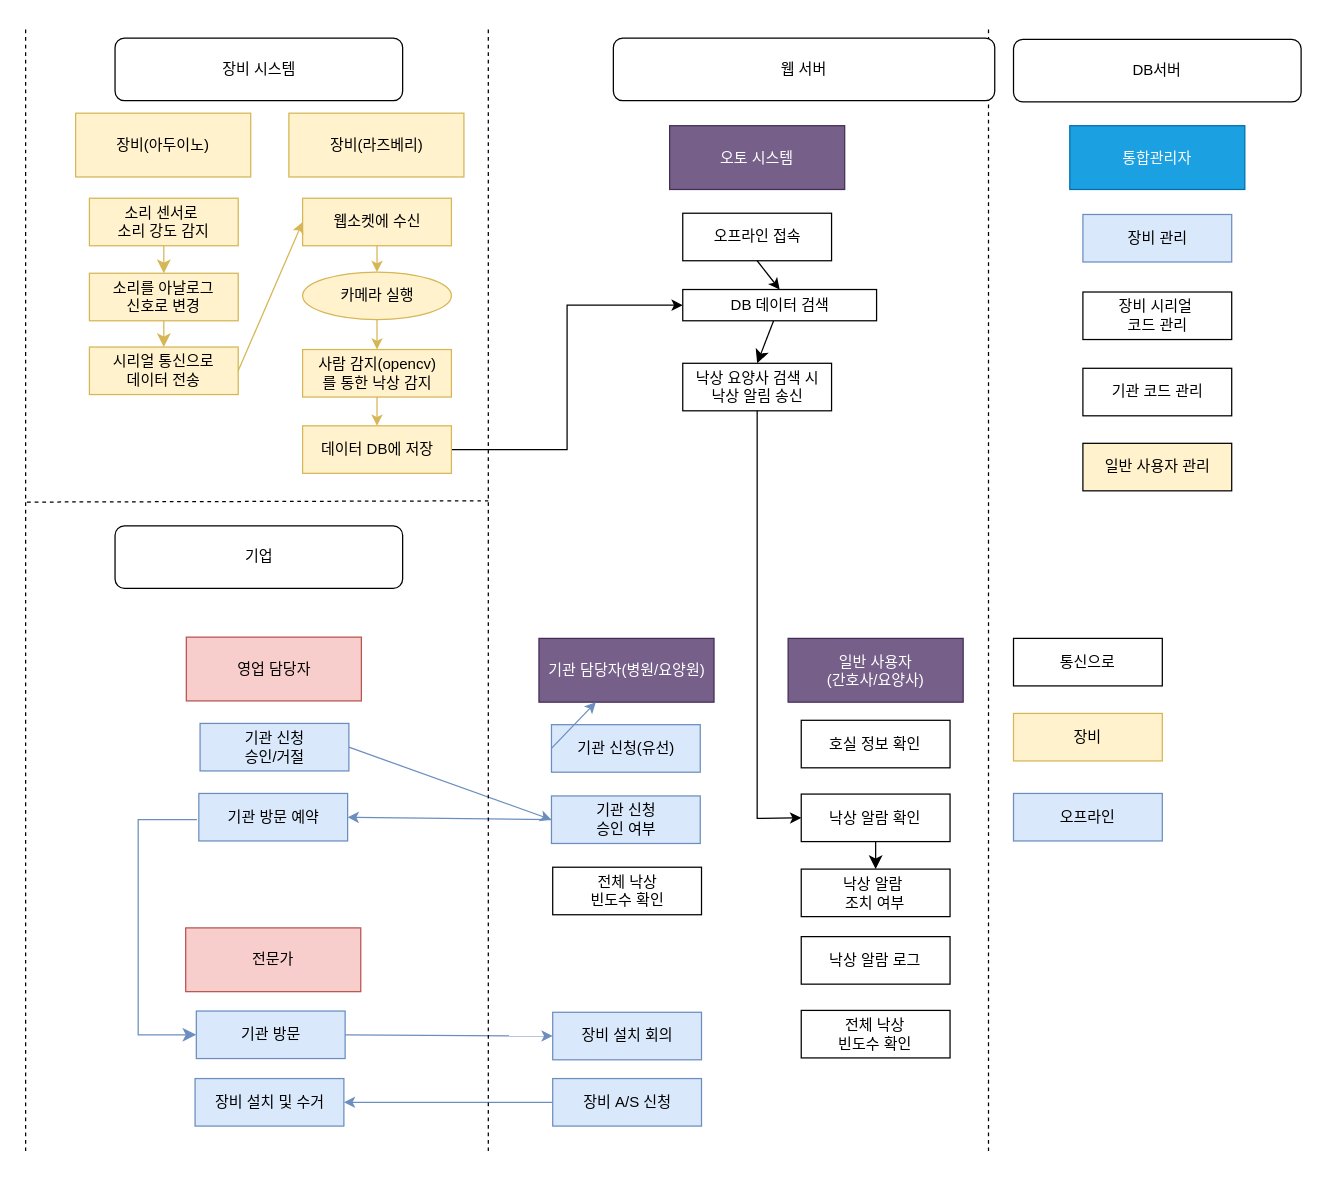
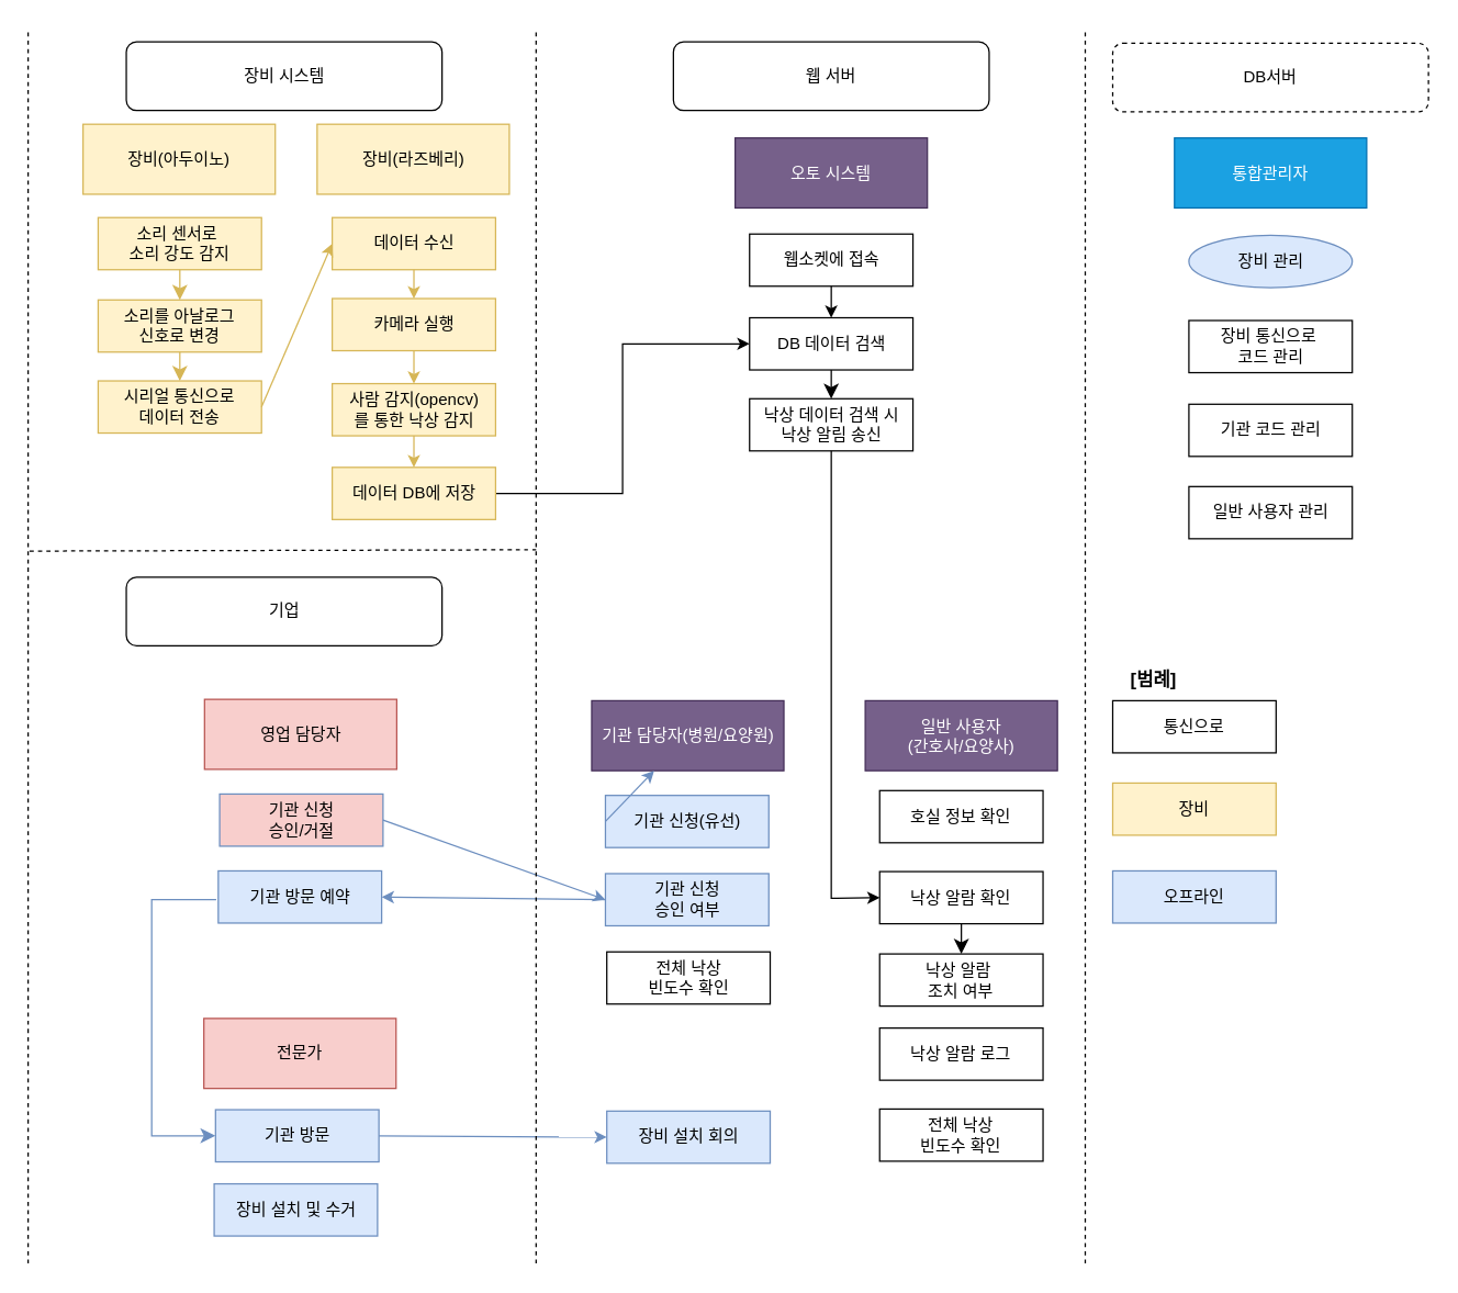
  <mxCell id="0" />
  <mxCell id="1" parent="0" />
  <mxCell id="2" value="영업 담당자" style="rounded=0;whiteSpace=wrap;html=1;fillColor=#f8cecc;strokeColor=#b85450;" parent="1" vertex="1"><mxGeometry x="148.5" y="509" width="140" height="51" as="geometry" /></mxCell>
  <mxCell id="3" value="기관 방문 예약" style="rounded=0;whiteSpace=wrap;html=1;fillColor=#dae8fc;strokeColor=#6c8ebf;" parent="1" vertex="1"><mxGeometry x="158.5" y="634" width="119" height="38" as="geometry" /></mxCell>
  <mxCell id="4" value="기관 방문" style="rounded=0;whiteSpace=wrap;html=1;fillColor=#dae8fc;strokeColor=#6c8ebf;" parent="1" vertex="1"><mxGeometry x="156.5" y="808" width="119" height="38" as="geometry" /></mxCell>
  <mxCell id="5" value="기관 담당자(병원/요양원)" style="rounded=0;whiteSpace=wrap;html=1;fillColor=#76608a;fontColor=#ffffff;strokeColor=#432D57;" parent="1" vertex="1"><mxGeometry x="430.5" y="510" width="140" height="51" as="geometry" /></mxCell>
  <mxCell id="6" value="기관 신청(유선)" style="rounded=0;whiteSpace=wrap;html=1;fillColor=#dae8fc;strokeColor=#6c8ebf;" parent="1" vertex="1"><mxGeometry x="440.5" y="579" width="119" height="38" as="geometry" /></mxCell>
  <mxCell id="7" value="기관 신청&lt;div&gt;승인 여부&lt;/div&gt;" style="rounded=0;whiteSpace=wrap;html=1;fillColor=#dae8fc;strokeColor=#6c8ebf;" parent="1" vertex="1"><mxGeometry x="440.5" y="636" width="119" height="38" as="geometry" /></mxCell>
  <mxCell id="8" value="장비 설치 회의" style="rounded=0;whiteSpace=wrap;html=1;fillColor=#dae8fc;strokeColor=#6c8ebf;" parent="1" vertex="1"><mxGeometry x="441.5" y="809" width="119" height="38" as="geometry" /></mxCell>
  <mxCell id="9" value="일반 사용자&lt;div&gt;(간호사/요양사)&lt;/div&gt;" style="rounded=0;whiteSpace=wrap;html=1;fillColor=#76608a;fontColor=#ffffff;strokeColor=#432D57;" parent="1" vertex="1"><mxGeometry x="629.75" y="510" width="140" height="51" as="geometry" /></mxCell>
  <mxCell id="10" value="장비(아두이노)" style="rounded=0;whiteSpace=wrap;html=1;fillColor=#fff2cc;strokeColor=#d6b656;" parent="1" vertex="1"><mxGeometry x="60" y="90" width="140" height="51" as="geometry" /></mxCell>
  <mxCell id="11" value="장비(라즈베리)" style="rounded=0;whiteSpace=wrap;html=1;fillColor=#fff2cc;strokeColor=#d6b656;" parent="1" vertex="1"><mxGeometry x="230.5" y="90" width="140" height="51" as="geometry" /></mxCell>
  <mxCell id="12" value="" style="endArrow=classic;html=1;rounded=0;exitX=0;exitY=0.5;exitDx=0;exitDy=0;entryX=1;entryY=0.5;entryDx=0;entryDy=0;fillColor=#dae8fc;strokeColor=#6c8ebf;" parent="1" source="7" target="3" edge="1"><mxGeometry width="50" height="50" relative="1" as="geometry"><mxPoint x="589" y="596" as="sourcePoint" /><mxPoint x="639" y="546" as="targetPoint" /></mxGeometry></mxCell>
- <mxCell id="13" value="기관 신청&lt;div&gt;승인/거절&lt;/div&gt;" style="rounded=0;whiteSpace=wrap;html=1;fillColor=#dae8fc;strokeColor=#6c8ebf;" parent="1" vertex="1"><mxGeometry x="159.5" y="578" width="119" height="38" as="geometry" /></mxCell>
+ <mxCell id="13" value="기관 신청&lt;div&gt;승인/거절&lt;/div&gt;" style="rounded=0;whiteSpace=wrap;html=1;fillColor=#f8cecc;strokeColor=#6c8ebf;" parent="1" vertex="1"><mxGeometry x="159.5" y="578" width="119" height="38" as="geometry" /></mxCell>
  <mxCell id="14" value="" style="endArrow=classic;html=1;rounded=0;exitX=0;exitY=0.5;exitDx=0;exitDy=0;fillColor=#dae8fc;strokeColor=#6c8ebf;" parent="1" source="6" target="5" edge="1"><mxGeometry width="50" height="50" relative="1" as="geometry"><mxPoint x="599" y="639" as="sourcePoint" /><mxPoint x="649" y="589" as="targetPoint" /></mxGeometry></mxCell>
  <mxCell id="15" value="" style="endArrow=classic;html=1;rounded=0;entryX=0;entryY=0.5;entryDx=0;entryDy=0;fillColor=#dae8fc;strokeColor=#6c8ebf;exitX=1;exitY=0.5;exitDx=0;exitDy=0;" parent="1" source="13" target="7" edge="1"><mxGeometry width="50" height="50" relative="1" as="geometry"><mxPoint x="539" y="469" as="sourcePoint" /><mxPoint x="649" y="589" as="targetPoint" /></mxGeometry></mxCell>
  <mxCell id="16" value="" style="endArrow=classic;html=1;rounded=0;exitX=1;exitY=0.5;exitDx=0;exitDy=0;entryX=0;entryY=0.5;entryDx=0;entryDy=0;fillColor=#dae8fc;strokeColor=#6c8ebf;" parent="1" source="4" target="8" edge="1"><mxGeometry width="50" height="50" relative="1" as="geometry"><mxPoint x="599" y="844.5" as="sourcePoint" /><mxPoint x="649" y="794.5" as="targetPoint" /></mxGeometry></mxCell>
  <mxCell id="17" value="낙상 알람 확인" style="rounded=0;whiteSpace=wrap;html=1;" parent="1" vertex="1"><mxGeometry x="640.25" y="634.5" width="119" height="38" as="geometry" /></mxCell>
  <mxCell id="18" value="낙상 알람 로그" style="rounded=0;whiteSpace=wrap;html=1;" parent="1" vertex="1"><mxGeometry x="640.25" y="748.5" width="119" height="38" as="geometry" /></mxCell>
  <mxCell id="19" value="전체 낙상&lt;div&gt;빈도수 확인&lt;/div&gt;" style="rounded=0;whiteSpace=wrap;html=1;" parent="1" vertex="1"><mxGeometry x="640.25" y="807.5" width="119" height="38" as="geometry" /></mxCell>
- <mxCell id="20" value="장비 A/S 신청" style="rounded=0;whiteSpace=wrap;html=1;fillColor=#dae8fc;strokeColor=#6c8ebf;" parent="1" vertex="1"><mxGeometry x="441.5" y="862" width="119" height="38" as="geometry" /></mxCell>
  <mxCell id="21" value="전체 낙상&lt;div&gt;빈도수 확인&lt;/div&gt;" style="rounded=0;whiteSpace=wrap;html=1;" parent="1" vertex="1"><mxGeometry x="441.5" y="693" width="119" height="38" as="geometry" /></mxCell>
  <mxCell id="22" value="장비 설치 및 수거" style="rounded=0;whiteSpace=wrap;html=1;fillColor=#dae8fc;strokeColor=#6c8ebf;" parent="1" vertex="1"><mxGeometry x="155.5" y="862" width="119" height="38" as="geometry" /></mxCell>
- <mxCell id="23" value="" style="endArrow=classic;html=1;rounded=0;exitX=0;exitY=0.5;exitDx=0;exitDy=0;entryX=1;entryY=0.5;entryDx=0;entryDy=0;fillColor=#dae8fc;strokeColor=#6c8ebf;" parent="1" source="20" target="22" edge="1"><mxGeometry width="50" height="50" relative="1" as="geometry"><mxPoint x="439" y="884.5" as="sourcePoint" /><mxPoint x="489" y="834.5" as="targetPoint" /></mxGeometry></mxCell>
  <mxCell id="24" value="사람 감지(opencv)&lt;div&gt;를 통한&amp;nbsp;&lt;span style=&quot;background-color: initial;&quot;&gt;낙상 감지&lt;/span&gt;&lt;/div&gt;" style="rounded=0;whiteSpace=wrap;html=1;fillColor=#fff2cc;strokeColor=#d6b656;" parent="1" vertex="1"><mxGeometry x="241.5" y="279" width="119" height="38" as="geometry" /></mxCell>
  <mxCell id="25" value="소리를 아날로그&lt;div&gt;신호로 변경&lt;/div&gt;" style="rounded=0;whiteSpace=wrap;html=1;fillColor=#fff2cc;strokeColor=#d6b656;" parent="1" vertex="1"><mxGeometry x="71" y="218" width="119" height="38" as="geometry" /></mxCell>
  <mxCell id="26" value="시리얼 통신으로&lt;div&gt;데이터 전송&lt;/div&gt;" style="rounded=0;whiteSpace=wrap;html=1;fillColor=#fff2cc;strokeColor=#d6b656;" parent="1" vertex="1"><mxGeometry x="71" y="277" width="119" height="38" as="geometry" /></mxCell>
  <mxCell id="27" style="edgeStyle=orthogonalEdgeStyle;rounded=0;orthogonalLoop=1;jettySize=auto;html=1;exitX=1;exitY=0.5;exitDx=0;exitDy=0;entryX=0;entryY=0.5;entryDx=0;entryDy=0;" edge="1" parent="1" source="28" target="41"><mxGeometry relative="1" as="geometry" /></mxCell>
  <mxCell id="28" value="데이터 DB에 저장" style="rounded=0;whiteSpace=wrap;html=1;fillColor=#fff2cc;strokeColor=#d6b656;" parent="1" vertex="1"><mxGeometry x="241.5" y="340" width="119" height="38" as="geometry" /></mxCell>
  <mxCell id="29" value="소리 센서로&amp;nbsp;&lt;div&gt;소리 강도 감지&lt;/div&gt;" style="rounded=0;whiteSpace=wrap;html=1;fillColor=#fff2cc;strokeColor=#d6b656;" parent="1" vertex="1"><mxGeometry x="71" y="158" width="119" height="38" as="geometry" /></mxCell>
- <mxCell id="30" value="웹소켓에 수신" style="rounded=0;whiteSpace=wrap;html=1;fillColor=#fff2cc;strokeColor=#d6b656;" parent="1" vertex="1"><mxGeometry x="241.5" y="158" width="119" height="38" as="geometry" /></mxCell>
- <mxCell id="31" value="카메라 실행" style="ellipse;whiteSpace=wrap;html=1;fillColor=#fff2cc;strokeColor=#d6b656;" parent="1" vertex="1"><mxGeometry x="241.5" y="217" width="119" height="38" as="geometry" /></mxCell>
+ <mxCell id="30" value="데이터 수신" style="rounded=0;whiteSpace=wrap;html=1;fillColor=#fff2cc;strokeColor=#d6b656;" parent="1" vertex="1"><mxGeometry x="241.5" y="158" width="119" height="38" as="geometry" /></mxCell>
+ <mxCell id="31" value="카메라 실행" style="rounded=0;whiteSpace=wrap;html=1;fillColor=#fff2cc;strokeColor=#d6b656;" parent="1" vertex="1"><mxGeometry x="241.5" y="217" width="119" height="38" as="geometry" /></mxCell>
  <mxCell id="32" value="" style="endArrow=classic;html=1;rounded=0;exitX=1;exitY=0.5;exitDx=0;exitDy=0;entryX=0;entryY=0.5;entryDx=0;entryDy=0;fillColor=#fff2cc;strokeColor=#d6b656;" parent="1" source="26" target="30" edge="1"><mxGeometry width="50" height="50" relative="1" as="geometry"><mxPoint x="539.5" y="350" as="sourcePoint" /><mxPoint x="589.5" y="300" as="targetPoint" /></mxGeometry></mxCell>
  <mxCell id="33" value="" style="endArrow=classic;html=1;rounded=0;exitX=0.5;exitY=1;exitDx=0;exitDy=0;entryX=0.5;entryY=0;entryDx=0;entryDy=0;fillColor=#fff2cc;strokeColor=#d6b656;" parent="1" source="24" target="28" edge="1"><mxGeometry width="50" height="50" relative="1" as="geometry"><mxPoint x="539.5" y="348" as="sourcePoint" /><mxPoint x="589.5" y="298" as="targetPoint" /></mxGeometry></mxCell>
  <mxCell id="34" value="" style="endArrow=classic;html=1;rounded=0;exitX=0.5;exitY=1;exitDx=0;exitDy=0;entryX=0.5;entryY=0;entryDx=0;entryDy=0;fillColor=#fff2cc;strokeColor=#d6b656;" parent="1" source="31" target="24" edge="1"><mxGeometry width="50" height="50" relative="1" as="geometry"><mxPoint x="311.5" y="327" as="sourcePoint" /><mxPoint x="311.5" y="350" as="targetPoint" /></mxGeometry></mxCell>
  <mxCell id="35" value="" style="endArrow=classic;html=1;rounded=0;exitX=0.5;exitY=1;exitDx=0;exitDy=0;entryX=0.5;entryY=0;entryDx=0;entryDy=0;fillColor=#fff2cc;strokeColor=#d6b656;" parent="1" source="30" target="31" edge="1"><mxGeometry width="50" height="50" relative="1" as="geometry"><mxPoint x="539.5" y="348" as="sourcePoint" /><mxPoint x="589.5" y="298" as="targetPoint" /></mxGeometry></mxCell>
  <mxCell id="36" value="오토 시스템" style="rounded=0;whiteSpace=wrap;html=1;fillColor=#76608a;fontColor=#ffffff;strokeColor=#432D57;" parent="1" vertex="1"><mxGeometry x="535" y="100" width="140" height="51" as="geometry" /></mxCell>
- <mxCell id="37" value="오프라인 접속" style="rounded=0;whiteSpace=wrap;html=1;" parent="1" vertex="1"><mxGeometry x="545.5" y="170" width="119" height="38" as="geometry" /></mxCell>
- <mxCell id="38" value="낙상 요양사 검색 시&lt;div&gt;낙상 알림 송신&lt;/div&gt;" style="rounded=0;whiteSpace=wrap;html=1;" parent="1" vertex="1"><mxGeometry x="545.5" y="290" width="119" height="38" as="geometry" /></mxCell>
+ <mxCell id="37" value="웹소켓에 접속" style="rounded=0;whiteSpace=wrap;html=1;" parent="1" vertex="1"><mxGeometry x="545.5" y="170" width="119" height="38" as="geometry" /></mxCell>
+ <mxCell id="38" value="낙상 데이터 검색 시&lt;div&gt;낙상 알림 송신&lt;/div&gt;" style="rounded=0;whiteSpace=wrap;html=1;" parent="1" vertex="1"><mxGeometry x="545.5" y="290" width="119" height="38" as="geometry" /></mxCell>
  <mxCell id="39" value="호실 정보&amp;nbsp;&lt;span style=&quot;background-color: initial;&quot;&gt;확인&lt;/span&gt;" style="rounded=0;whiteSpace=wrap;html=1;" parent="1" vertex="1"><mxGeometry x="640.25" y="575.5" width="119" height="38" as="geometry" /></mxCell>
  <mxCell id="40" style="edgeStyle=none;curved=1;rounded=0;orthogonalLoop=1;jettySize=auto;html=1;entryX=0.5;entryY=0;entryDx=0;entryDy=0;fontSize=12;startSize=8;endSize=8;" parent="1" source="41" target="38" edge="1"><mxGeometry relative="1" as="geometry" /></mxCell>
- <mxCell id="41" value="DB 데이터 검색" style="rounded=0;whiteSpace=wrap;html=1;" parent="1" vertex="1"><mxGeometry x="545.5" y="231" width="155" height="25" as="geometry" /></mxCell>
+ <mxCell id="41" value="DB 데이터 검색" style="rounded=0;whiteSpace=wrap;html=1;" parent="1" vertex="1"><mxGeometry x="545.5" y="231" width="119" height="38" as="geometry" /></mxCell>
  <mxCell id="42" value="" style="endArrow=classic;html=1;rounded=0;exitX=0.5;exitY=1;exitDx=0;exitDy=0;entryX=0.5;entryY=0;entryDx=0;entryDy=0;" parent="1" source="37" target="41" edge="1"><mxGeometry width="50" height="50" relative="1" as="geometry"><mxPoint x="685" y="340" as="sourcePoint" /><mxPoint x="735" y="290" as="targetPoint" /></mxGeometry></mxCell>
  <mxCell id="43" value="" style="endArrow=classic;html=1;rounded=0;fontSize=12;startSize=8;endSize=8;curved=1;exitX=0.5;exitY=1;exitDx=0;exitDy=0;entryX=0.5;entryY=0;entryDx=0;entryDy=0;fillColor=#fff2cc;strokeColor=#d6b656;" parent="1" source="29" target="25" edge="1"><mxGeometry width="50" height="50" relative="1" as="geometry"><mxPoint x="140" y="221" as="sourcePoint" /><mxPoint x="190" y="171" as="targetPoint" /></mxGeometry></mxCell>
  <mxCell id="44" value="" style="endArrow=classic;html=1;rounded=0;fontSize=12;startSize=8;endSize=8;curved=1;exitX=0.5;exitY=1;exitDx=0;exitDy=0;entryX=0.5;entryY=0;entryDx=0;entryDy=0;fillColor=#fff2cc;strokeColor=#d6b656;" parent="1" source="25" target="26" edge="1"><mxGeometry width="50" height="50" relative="1" as="geometry"><mxPoint x="600" y="300" as="sourcePoint" /><mxPoint x="650" y="250" as="targetPoint" /></mxGeometry></mxCell>
  <mxCell id="45" value="통합관리자" style="rounded=0;whiteSpace=wrap;html=1;fillColor=#1ba1e2;fontColor=#ffffff;strokeColor=#006EAF;" parent="1" vertex="1"><mxGeometry x="855" y="100" width="140" height="51" as="geometry" /></mxCell>
- <mxCell id="46" value="장비 시리얼&amp;nbsp;&lt;div&gt;코드 관리&lt;/div&gt;" style="rounded=0;whiteSpace=wrap;html=1;" parent="1" vertex="1"><mxGeometry x="865.5" y="233" width="119" height="38" as="geometry" /></mxCell>
+ <mxCell id="46" value="장비 통신으로&amp;nbsp;&lt;div&gt;코드 관리&lt;/div&gt;" style="rounded=0;whiteSpace=wrap;html=1;" parent="1" vertex="1"><mxGeometry x="865.5" y="233" width="119" height="38" as="geometry" /></mxCell>
  <mxCell id="47" value="기관 코드 관리" style="rounded=0;whiteSpace=wrap;html=1;" parent="1" vertex="1"><mxGeometry x="865.5" y="294" width="119" height="38" as="geometry" /></mxCell>
- <mxCell id="48" value="장비 관리" style="rounded=0;whiteSpace=wrap;html=1;fillColor=#dae8fc;strokeColor=#6c8ebf;" parent="1" vertex="1"><mxGeometry x="865.5" y="171" width="119" height="38" as="geometry" /></mxCell>
- <mxCell id="49" value="일반 사용자 관리" style="rounded=0;whiteSpace=wrap;html=1;fillColor=#fff2cc;" parent="1" vertex="1"><mxGeometry x="865.5" y="354" width="119" height="38" as="geometry" /></mxCell>
+ <mxCell id="48" value="장비 관리" style="ellipse;whiteSpace=wrap;html=1;fillColor=#dae8fc;strokeColor=#6c8ebf;" parent="1" vertex="1"><mxGeometry x="865.5" y="171" width="119" height="38" as="geometry" /></mxCell>
+ <mxCell id="49" value="일반 사용자 관리" style="rounded=0;whiteSpace=wrap;html=1;" parent="1" vertex="1"><mxGeometry x="865.5" y="354" width="119" height="38" as="geometry" /></mxCell>
  <mxCell id="50" value="" style="endArrow=none;dashed=1;html=1;rounded=0;fontSize=12;startSize=8;endSize=8;curved=1;" parent="1" edge="1"><mxGeometry width="50" height="50" relative="1" as="geometry"><mxPoint x="390" y="920" as="sourcePoint" /><mxPoint x="390" y="20" as="targetPoint" /></mxGeometry></mxCell>
  <mxCell id="51" value="" style="endArrow=none;dashed=1;html=1;rounded=0;fontSize=12;startSize=8;endSize=8;curved=1;" parent="1" edge="1"><mxGeometry width="50" height="50" relative="1" as="geometry"><mxPoint x="390" y="400" as="sourcePoint" /><mxPoint x="20" y="401" as="targetPoint" /></mxGeometry></mxCell>
  <mxCell id="52" value="통신으로" style="rounded=0;whiteSpace=wrap;html=1;" parent="1" vertex="1"><mxGeometry x="810" y="510" width="119" height="38" as="geometry" /></mxCell>
  <mxCell id="53" value="오프라인" style="rounded=0;whiteSpace=wrap;html=1;fillColor=#dae8fc;strokeColor=#6c8ebf;" parent="1" vertex="1"><mxGeometry x="810" y="634" width="119" height="38" as="geometry" /></mxCell>
  <mxCell id="54" value="장비" style="rounded=0;whiteSpace=wrap;html=1;fillColor=#fff2cc;strokeColor=#d6b656;" parent="1" vertex="1"><mxGeometry x="810" y="570" width="119" height="38" as="geometry" /></mxCell>
  <mxCell id="55" value="" style="endArrow=none;dashed=1;html=1;rounded=0;fontSize=12;startSize=8;endSize=8;curved=1;" parent="1" edge="1"><mxGeometry width="50" height="50" relative="1" as="geometry"><mxPoint x="20" y="920" as="sourcePoint" /><mxPoint x="20" y="20" as="targetPoint" /></mxGeometry></mxCell>
  <mxCell id="56" value="전문가" style="rounded=0;whiteSpace=wrap;html=1;fillColor=#f8cecc;strokeColor=#b85450;" parent="1" vertex="1"><mxGeometry x="148" y="741.5" width="140" height="51" as="geometry" /></mxCell>
  <mxCell id="57" value="" style="endArrow=classic;html=1;rounded=0;fontSize=12;startSize=8;endSize=8;curved=0;fillColor=#dae8fc;strokeColor=#6c8ebf;entryX=0;entryY=0.5;entryDx=0;entryDy=0;" parent="1" target="4" edge="1"><mxGeometry width="50" height="50" relative="1" as="geometry"><mxPoint x="157" y="655" as="sourcePoint" /><mxPoint x="150" y="839" as="targetPoint" /><Array as="points"><mxPoint x="110" y="655" /><mxPoint x="110" y="769" /><mxPoint x="110" y="827" /></Array></mxGeometry></mxCell>
+ <mxCell id="58" value="&lt;h5&gt;[범례]&lt;/h5&gt;" style="text;html=1;align=center;verticalAlign=middle;whiteSpace=wrap;rounded=0;fontSize=16;" parent="1" vertex="1"><mxGeometry x="810" y="480" width="60" height="30" as="geometry" /></mxCell>
  <mxCell id="59" value="낙상 알람&amp;nbsp;&lt;div&gt;조치 여부&lt;/div&gt;" style="rounded=0;whiteSpace=wrap;html=1;" parent="1" vertex="1"><mxGeometry x="640.25" y="694.5" width="119" height="38" as="geometry" /></mxCell>
  <mxCell id="60" value="" style="endArrow=classic;html=1;rounded=0;fontSize=12;startSize=8;endSize=8;curved=1;exitX=0.5;exitY=1;exitDx=0;exitDy=0;entryX=0.5;entryY=0;entryDx=0;entryDy=0;" parent="1" source="17" target="59" edge="1"><mxGeometry width="50" height="50" relative="1" as="geometry"><mxPoint x="290.75" y="788.5" as="sourcePoint" /><mxPoint x="340.75" y="738.5" as="targetPoint" /></mxGeometry></mxCell>
  <mxCell id="61" value="" style="endArrow=none;dashed=1;html=1;rounded=0;fontSize=12;startSize=8;endSize=8;curved=1;" parent="1" edge="1"><mxGeometry width="50" height="50" relative="1" as="geometry"><mxPoint x="790" y="920" as="sourcePoint" /><mxPoint x="790" y="20" as="targetPoint" /></mxGeometry></mxCell>
  <mxCell id="62" value="장비 시스템" style="rounded=1;whiteSpace=wrap;html=1;" vertex="1" parent="1"><mxGeometry x="91.5" y="30" width="230" height="50" as="geometry" /></mxCell>
  <mxCell id="63" value="기업" style="rounded=1;whiteSpace=wrap;html=1;" vertex="1" parent="1"><mxGeometry x="91.5" y="420" width="230" height="50" as="geometry" /></mxCell>
- <mxCell id="64" value="웹 서버" style="rounded=1;whiteSpace=wrap;html=1;" vertex="1" parent="1"><mxGeometry x="490" y="30" width="305" height="50" as="geometry" /></mxCell>
- <mxCell id="65" value="DB서버" style="rounded=1;whiteSpace=wrap;html=1;" vertex="1" parent="1"><mxGeometry x="810" y="31" width="230" height="50" as="geometry" /></mxCell>
+ <mxCell id="64" value="웹 서버" style="rounded=1;whiteSpace=wrap;html=1;" vertex="1" parent="1"><mxGeometry x="490" y="30" width="230" height="50" as="geometry" /></mxCell>
+ <mxCell id="65" value="DB서버" style="rounded=1;whiteSpace=wrap;html=1;dashed=1;" vertex="1" parent="1"><mxGeometry x="810" y="31" width="230" height="50" as="geometry" /></mxCell>
  <mxCell id="66" value="" style="endArrow=classic;html=1;rounded=0;exitX=0.5;exitY=1;exitDx=0;exitDy=0;entryX=0;entryY=0.5;entryDx=0;entryDy=0;" edge="1" parent="1" source="38" target="17"><mxGeometry width="50" height="50" relative="1" as="geometry"><mxPoint x="370" y="380" as="sourcePoint" /><mxPoint x="420" y="330" as="targetPoint" /><Array as="points"><mxPoint x="605" y="654" /></Array></mxGeometry></mxCell>
